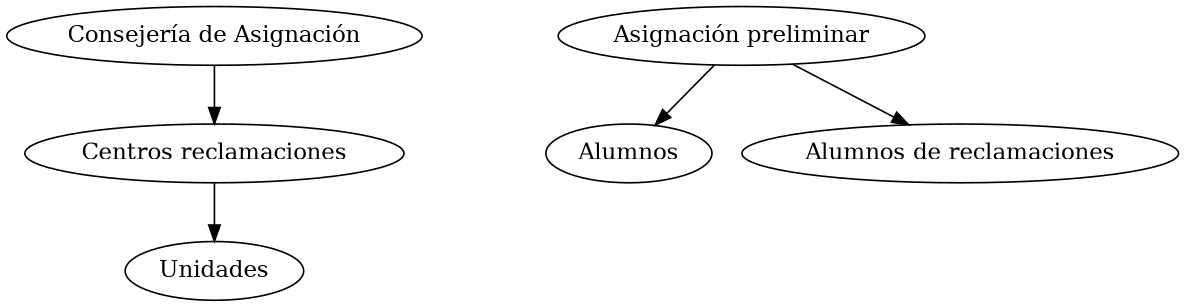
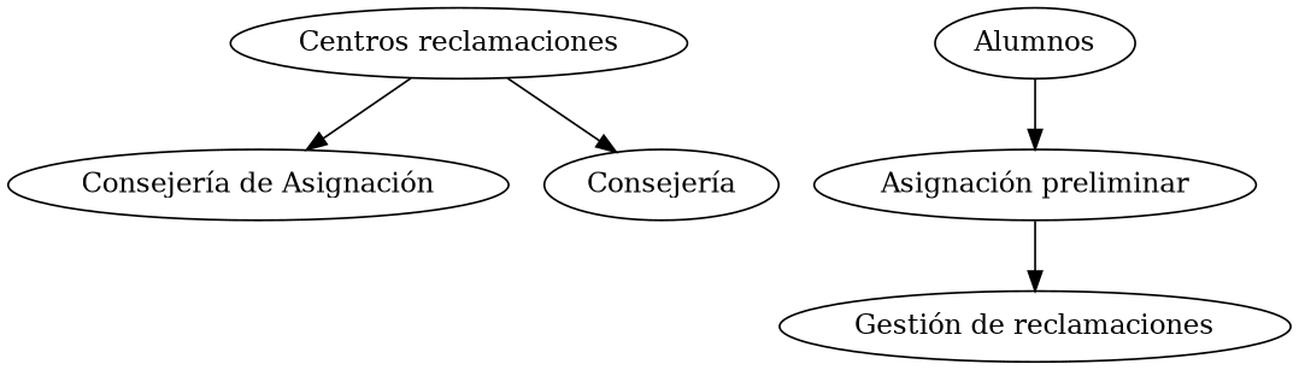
  digraph {
    fontname="DejaVu Serif"
    node [fontname="DejaVu Serif"]
    edge [fontname="DejaVu Serif"]
    n1 [label="Consejería de Asignación"]
    n2 [label="Centros reclamaciones"]
-   Unidades
+   Unidades [label="Consejería"]
    Alumnos
    "Asignación preliminar"
-   "Gestión de reclamaciones" [label="Alumnos de reclamaciones"]
-   n1 -> n2
+   "Gestión de reclamaciones"
+   n2 -> n1
    n2 -> Unidades
-   "Asignación preliminar" -> Alumnos
+   Alumnos -> "Asignación preliminar"
    "Asignación preliminar" -> "Gestión de reclamaciones"
  }
